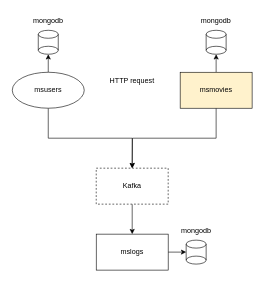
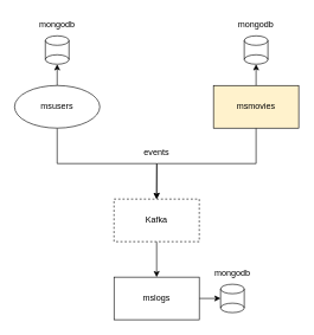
  <mxCell id="0" />
  <mxCell id="1" parent="0" />
  <mxCell id="2" value="" style="group" connectable="0" vertex="1" parent="1"><mxGeometry x="20" y="20" width="400" height="430" as="geometry" /></mxCell>
  <mxCell id="3" style="edgeStyle=orthogonalEdgeStyle;rounded=0;orthogonalLoop=1;jettySize=auto;html=1;exitX=0.5;exitY=1;exitDx=0;exitDy=0;entryX=0.5;entryY=0;entryDx=0;entryDy=0;" edge="1" parent="2" source="5" target="10"><mxGeometry relative="1" as="geometry" /></mxCell>
  <mxCell id="4" style="edgeStyle=orthogonalEdgeStyle;rounded=0;orthogonalLoop=1;jettySize=auto;html=1;exitX=0.5;exitY=0;exitDx=0;exitDy=0;entryX=0.5;entryY=1;entryDx=0;entryDy=0;" edge="1" parent="2" source="5" target="17"><mxGeometry relative="1" as="geometry" /></mxCell>
  <mxCell id="5" value="msusers" style="ellipse;whiteSpace=wrap;html=1;container=0;" vertex="1" parent="2"><mxGeometry y="100" width="120" height="60" as="geometry" /></mxCell>
  <mxCell id="6" style="edgeStyle=orthogonalEdgeStyle;rounded=0;orthogonalLoop=1;jettySize=auto;html=1;exitX=0.5;exitY=1;exitDx=0;exitDy=0;" edge="1" parent="2" source="8"><mxGeometry relative="1" as="geometry"><mxPoint x="200" y="260" as="targetPoint" /></mxGeometry></mxCell>
  <mxCell id="7" style="edgeStyle=orthogonalEdgeStyle;rounded=0;orthogonalLoop=1;jettySize=auto;html=1;exitX=0.5;exitY=0;exitDx=0;exitDy=0;entryX=0.5;entryY=1;entryDx=0;entryDy=0;" edge="1" parent="2" source="8" target="22"><mxGeometry relative="1" as="geometry" /></mxCell>
  <mxCell id="8" value="msmovies" style="whiteSpace=wrap;html=1;container=0;fillColor=#fff2cc;" vertex="1" parent="2"><mxGeometry x="280" y="100" width="120" height="60" as="geometry" /></mxCell>
  <mxCell id="9" style="edgeStyle=orthogonalEdgeStyle;rounded=0;orthogonalLoop=1;jettySize=auto;html=1;exitX=0.5;exitY=1;exitDx=0;exitDy=0;entryX=0.5;entryY=0;entryDx=0;entryDy=0;" edge="1" parent="2" source="10" target="12"><mxGeometry relative="1" as="geometry" /></mxCell>
  <mxCell id="10" value="Kafka" style="whiteSpace=wrap;html=1;container=0;dashed=1;" vertex="1" parent="2"><mxGeometry x="140" y="260" width="120" height="60" as="geometry" /></mxCell>
  <mxCell id="11" style="edgeStyle=orthogonalEdgeStyle;rounded=0;orthogonalLoop=1;jettySize=auto;html=1;exitX=1;exitY=0.5;exitDx=0;exitDy=0;" edge="1" parent="2" source="12"><mxGeometry relative="1" as="geometry"><mxPoint x="290" y="400.259" as="targetPoint" /></mxGeometry></mxCell>
  <mxCell id="12" value="mslogs" style="whiteSpace=wrap;html=1;container=0;" vertex="1" parent="2"><mxGeometry x="140" y="370" width="120" height="60" as="geometry" /></mxCell>
- <mxCell id="14" value="HTTP request" style="text;strokeColor=none;align=center;fillColor=none;html=1;verticalAlign=middle;whiteSpace=wrap;rounded=0;container=0;" vertex="1" parent="2"><mxGeometry x="150" y="100" width="100" height="30" as="geometry" /></mxCell>
+ <mxCell id="13" value="events" style="text;strokeColor=none;align=center;fillColor=none;html=1;verticalAlign=middle;whiteSpace=wrap;rounded=0;container=0;" vertex="1" parent="2"><mxGeometry x="160" y="180" width="80" height="30" as="geometry" /></mxCell>
  <mxCell id="15" value="" style="group" connectable="0" vertex="1" parent="2"><mxGeometry x="43.34" y="30" width="309.99" height="40" as="geometry" /></mxCell>
  <mxCell id="16" value="" style="ellipse;whiteSpace=wrap;html=1;" vertex="1" parent="15"><mxGeometry width="33.33" height="13.333" as="geometry" /></mxCell>
  <mxCell id="17" value="" style="ellipse;whiteSpace=wrap;html=1;" vertex="1" parent="15"><mxGeometry y="26.667" width="33.33" height="13.333" as="geometry" /></mxCell>
  <mxCell id="18" value="" style="orthogonalLoop=1;jettySize=auto;html=1;rounded=0;edgeStyle=orthogonalEdgeStyle;strokeColor=default;endArrow=none;endFill=0;exitX=1;exitY=0.5;exitDx=0;exitDy=0;entryX=1;entryY=0.5;entryDx=0;entryDy=0;" edge="1" parent="15"><mxGeometry width="80" relative="1" as="geometry"><mxPoint x="33.33" y="6.667" as="sourcePoint" /><mxPoint x="33.33" y="33.333" as="targetPoint" /></mxGeometry></mxCell>
  <mxCell id="19" value="" style="orthogonalLoop=1;jettySize=auto;html=1;rounded=0;edgeStyle=orthogonalEdgeStyle;strokeColor=default;endArrow=none;endFill=0;exitX=1;exitY=0.5;exitDx=0;exitDy=0;entryX=1;entryY=0.5;entryDx=0;entryDy=0;" edge="1" parent="15"><mxGeometry width="80" relative="1" as="geometry"><mxPoint y="6.667" as="sourcePoint" /><mxPoint y="33.333" as="targetPoint" /></mxGeometry></mxCell>
  <mxCell id="20" value="" style="group" connectable="0" vertex="1" parent="15"><mxGeometry x="280" width="33.33" height="40" as="geometry" /></mxCell>
  <mxCell id="21" value="" style="ellipse;whiteSpace=wrap;html=1;" vertex="1" parent="20"><mxGeometry width="33.33" height="13.333" as="geometry" /></mxCell>
  <mxCell id="22" value="" style="ellipse;whiteSpace=wrap;html=1;" vertex="1" parent="20"><mxGeometry y="26.667" width="33.33" height="13.333" as="geometry" /></mxCell>
  <mxCell id="23" value="" style="orthogonalLoop=1;jettySize=auto;html=1;rounded=0;edgeStyle=orthogonalEdgeStyle;strokeColor=default;endArrow=none;endFill=0;exitX=1;exitY=0.5;exitDx=0;exitDy=0;entryX=1;entryY=0.5;entryDx=0;entryDy=0;" edge="1" parent="20"><mxGeometry width="80" relative="1" as="geometry"><mxPoint x="33.33" y="6.667" as="sourcePoint" /><mxPoint x="33.33" y="33.333" as="targetPoint" /></mxGeometry></mxCell>
  <mxCell id="24" value="" style="orthogonalLoop=1;jettySize=auto;html=1;rounded=0;edgeStyle=orthogonalEdgeStyle;strokeColor=default;endArrow=none;endFill=0;exitX=1;exitY=0.5;exitDx=0;exitDy=0;entryX=1;entryY=0.5;entryDx=0;entryDy=0;" edge="1" parent="20"><mxGeometry width="80" relative="1" as="geometry"><mxPoint y="6.667" as="sourcePoint" /><mxPoint y="33.333" as="targetPoint" /></mxGeometry></mxCell>
  <mxCell id="25" value="" style="group" connectable="0" vertex="1" parent="2"><mxGeometry x="290.0" y="380" width="33.33" height="40" as="geometry" /></mxCell>
  <mxCell id="26" value="" style="ellipse;whiteSpace=wrap;html=1;" vertex="1" parent="25"><mxGeometry width="33.33" height="13.333" as="geometry" /></mxCell>
  <mxCell id="27" value="" style="ellipse;whiteSpace=wrap;html=1;" vertex="1" parent="25"><mxGeometry y="26.667" width="33.33" height="13.333" as="geometry" /></mxCell>
  <mxCell id="28" value="" style="orthogonalLoop=1;jettySize=auto;html=1;rounded=0;edgeStyle=orthogonalEdgeStyle;strokeColor=default;endArrow=none;endFill=0;exitX=1;exitY=0.5;exitDx=0;exitDy=0;entryX=1;entryY=0.5;entryDx=0;entryDy=0;" edge="1" parent="25"><mxGeometry width="80" relative="1" as="geometry"><mxPoint x="33.33" y="6.667" as="sourcePoint" /><mxPoint x="33.33" y="33.333" as="targetPoint" /></mxGeometry></mxCell>
  <mxCell id="29" value="" style="orthogonalLoop=1;jettySize=auto;html=1;rounded=0;edgeStyle=orthogonalEdgeStyle;strokeColor=default;endArrow=none;endFill=0;exitX=1;exitY=0.5;exitDx=0;exitDy=0;entryX=1;entryY=0.5;entryDx=0;entryDy=0;" edge="1" parent="25"><mxGeometry width="80" relative="1" as="geometry"><mxPoint y="6.667" as="sourcePoint" /><mxPoint y="33.333" as="targetPoint" /></mxGeometry></mxCell>
  <mxCell id="30" value="mongodb" style="text;strokeColor=none;align=center;fillColor=none;html=1;verticalAlign=middle;whiteSpace=wrap;rounded=0;" vertex="1" parent="2"><mxGeometry x="30" width="60" height="30" as="geometry" /></mxCell>
  <mxCell id="31" value="mongodb" style="text;strokeColor=none;align=center;fillColor=none;html=1;verticalAlign=middle;whiteSpace=wrap;rounded=0;" vertex="1" parent="2"><mxGeometry x="310" width="60" height="30" as="geometry" /></mxCell>
  <mxCell id="32" value="mongodb" style="text;strokeColor=none;align=center;fillColor=none;html=1;verticalAlign=middle;whiteSpace=wrap;rounded=0;" vertex="1" parent="2"><mxGeometry x="276.67" y="350" width="60" height="30" as="geometry" /></mxCell>
